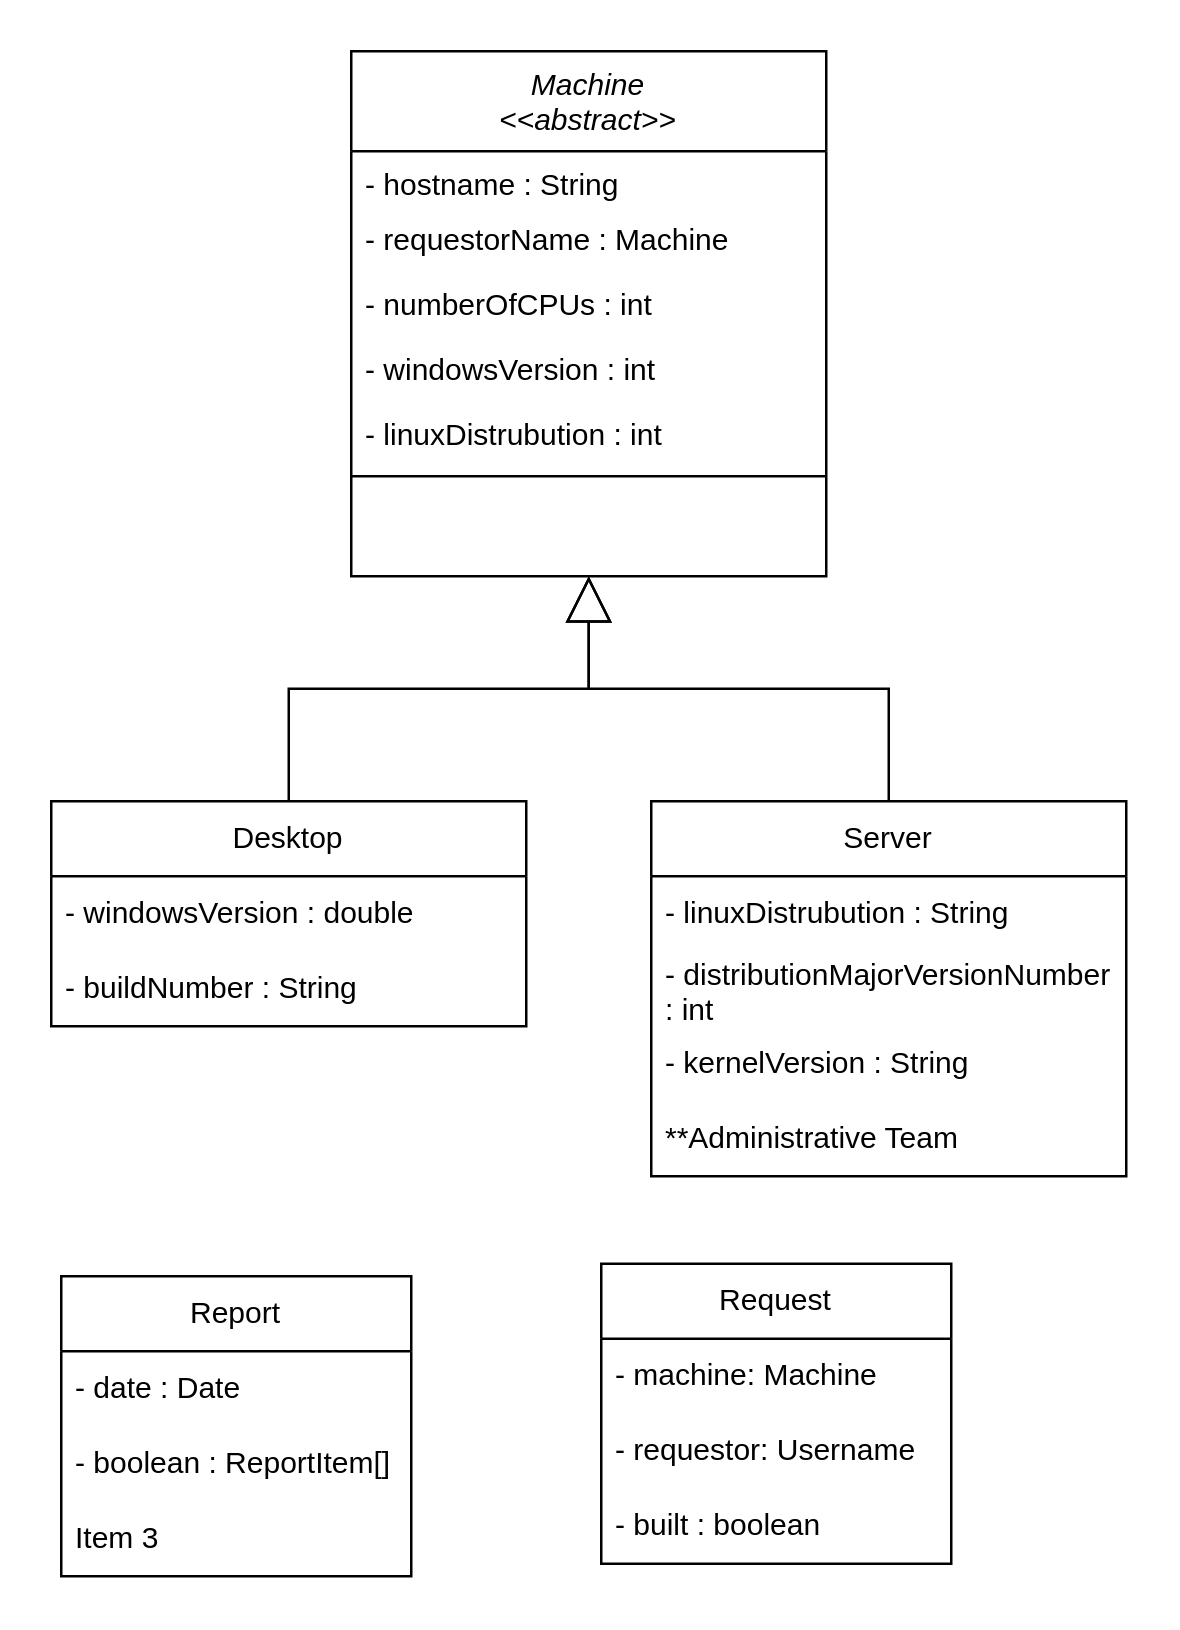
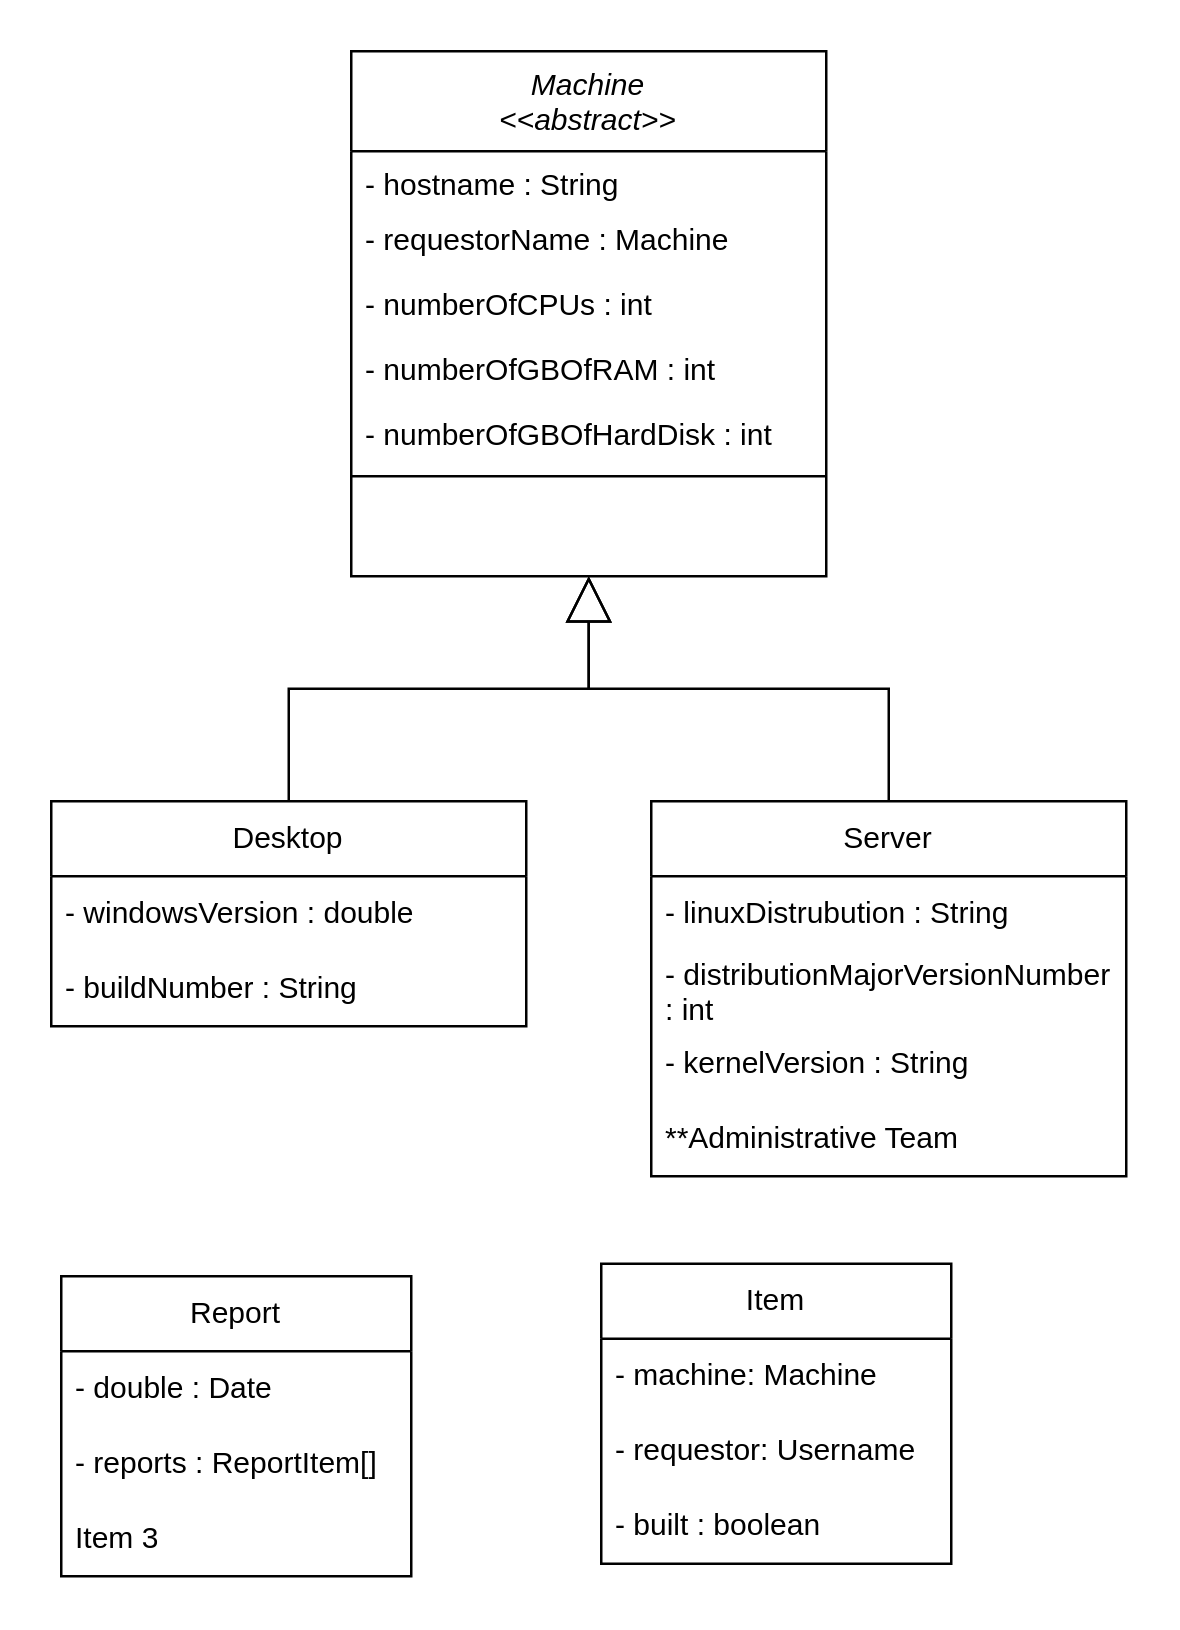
  <mxCell id="0" />
  <mxCell id="1" parent="0" />
  <mxCell id="2" value="Machine&#10;&lt;&lt;abstract&gt;&gt;" style="swimlane;fontStyle=2;align=center;verticalAlign=top;childLayout=stackLayout;horizontal=1;startSize=40;horizontalStack=0;resizeParent=1;resizeLast=0;collapsible=1;marginBottom=0;rounded=0;shadow=0;strokeWidth=1;" parent="1" vertex="1"><mxGeometry x="140" y="20" width="190" height="210" as="geometry"><mxRectangle x="230" y="140" width="160" height="26" as="alternateBounds" /></mxGeometry></mxCell>
  <mxCell id="3" value="- hostname : String" style="text;align=left;verticalAlign=top;spacingLeft=4;spacingRight=4;overflow=hidden;rotatable=0;points=[[0,0.5],[1,0.5]];portConstraint=eastwest;" parent="2" vertex="1"><mxGeometry y="40" width="190" height="22" as="geometry" /></mxCell>
  <mxCell id="4" value="- requestorName : Machine" style="text;align=left;verticalAlign=top;spacingLeft=4;spacingRight=4;overflow=hidden;rotatable=0;points=[[0,0.5],[1,0.5]];portConstraint=eastwest;rounded=0;shadow=0;html=0;" parent="2" vertex="1"><mxGeometry y="62" width="190" height="26" as="geometry" /></mxCell>
  <mxCell id="5" value="- numberOfCPUs : int" style="text;align=left;verticalAlign=top;spacingLeft=4;spacingRight=4;overflow=hidden;rotatable=0;points=[[0,0.5],[1,0.5]];portConstraint=eastwest;rounded=0;shadow=0;html=0;" parent="2" vertex="1"><mxGeometry y="88" width="190" height="26" as="geometry" /></mxCell>
- <mxCell id="6" value="- windowsVersion : int" style="text;align=left;verticalAlign=top;spacingLeft=4;spacingRight=4;overflow=hidden;rotatable=0;points=[[0,0.5],[1,0.5]];portConstraint=eastwest;rounded=0;shadow=0;html=0;" vertex="1" parent="2"><mxGeometry y="114" width="190" height="26" as="geometry" /></mxCell>
- <mxCell id="7" value="- linuxDistrubution : int" style="text;align=left;verticalAlign=top;spacingLeft=4;spacingRight=4;overflow=hidden;rotatable=0;points=[[0,0.5],[1,0.5]];portConstraint=eastwest;rounded=0;shadow=0;html=0;" vertex="1" parent="2"><mxGeometry y="140" width="190" height="26" as="geometry" /></mxCell>
+ <mxCell id="6" value="- numberOfGBOfRAM : int" style="text;align=left;verticalAlign=top;spacingLeft=4;spacingRight=4;overflow=hidden;rotatable=0;points=[[0,0.5],[1,0.5]];portConstraint=eastwest;rounded=0;shadow=0;html=0;" vertex="1" parent="2"><mxGeometry y="114" width="190" height="26" as="geometry" /></mxCell>
+ <mxCell id="7" value="- numberOfGBOfHardDisk : int" style="text;align=left;verticalAlign=top;spacingLeft=4;spacingRight=4;overflow=hidden;rotatable=0;points=[[0,0.5],[1,0.5]];portConstraint=eastwest;rounded=0;shadow=0;html=0;" vertex="1" parent="2"><mxGeometry y="140" width="190" height="26" as="geometry" /></mxCell>
  <mxCell id="8" value="" style="line;html=1;strokeWidth=1;align=left;verticalAlign=middle;spacingTop=-1;spacingLeft=3;spacingRight=3;rotatable=0;labelPosition=right;points=[];portConstraint=eastwest;" parent="2" vertex="1"><mxGeometry y="166" width="190" height="8" as="geometry" /></mxCell>
  <mxCell id="9" value="Desktop" style="swimlane;fontStyle=0;childLayout=stackLayout;horizontal=1;startSize=30;horizontalStack=0;resizeParent=1;resizeParentMax=0;resizeLast=0;collapsible=1;marginBottom=0;whiteSpace=wrap;html=1;" vertex="1" parent="1"><mxGeometry x="20" y="320" width="190" height="90" as="geometry" /></mxCell>
  <mxCell id="10" value="- windowsVersion : double" style="text;strokeColor=none;fillColor=none;align=left;verticalAlign=middle;spacingLeft=4;spacingRight=4;overflow=hidden;points=[[0,0.5],[1,0.5]];portConstraint=eastwest;rotatable=0;whiteSpace=wrap;html=1;" vertex="1" parent="9"><mxGeometry y="30" width="190" height="30" as="geometry" /></mxCell>
  <mxCell id="11" value="- buildNumber : String" style="text;strokeColor=none;fillColor=none;align=left;verticalAlign=middle;spacingLeft=4;spacingRight=4;overflow=hidden;points=[[0,0.5],[1,0.5]];portConstraint=eastwest;rotatable=0;whiteSpace=wrap;html=1;" vertex="1" parent="9"><mxGeometry y="60" width="190" height="30" as="geometry" /></mxCell>
  <mxCell id="12" value="Server" style="swimlane;fontStyle=0;childLayout=stackLayout;horizontal=1;startSize=30;horizontalStack=0;resizeParent=1;resizeParentMax=0;resizeLast=0;collapsible=1;marginBottom=0;whiteSpace=wrap;html=1;" vertex="1" parent="1"><mxGeometry x="260" y="320" width="190" height="150" as="geometry" /></mxCell>
  <mxCell id="13" value="- linuxDistrubution : String" style="text;strokeColor=none;fillColor=none;align=left;verticalAlign=middle;spacingLeft=4;spacingRight=4;overflow=hidden;points=[[0,0.5],[1,0.5]];portConstraint=eastwest;rotatable=0;whiteSpace=wrap;html=1;" vertex="1" parent="12"><mxGeometry y="30" width="190" height="30" as="geometry" /></mxCell>
  <mxCell id="14" value="- distributionMajorVersionNumber : int" style="text;strokeColor=none;fillColor=none;align=left;verticalAlign=middle;spacingLeft=4;spacingRight=4;overflow=hidden;points=[[0,0.5],[1,0.5]];portConstraint=eastwest;rotatable=0;whiteSpace=wrap;html=1;" vertex="1" parent="12"><mxGeometry y="60" width="190" height="30" as="geometry" /></mxCell>
  <mxCell id="15" value="- kernelVersion : String" style="text;strokeColor=none;fillColor=none;align=left;verticalAlign=middle;spacingLeft=4;spacingRight=4;overflow=hidden;points=[[0,0.5],[1,0.5]];portConstraint=eastwest;rotatable=0;whiteSpace=wrap;html=1;" vertex="1" parent="12"><mxGeometry y="90" width="190" height="30" as="geometry" /></mxCell>
  <mxCell id="16" value="**Administrative Team" style="text;strokeColor=none;fillColor=none;align=left;verticalAlign=middle;spacingLeft=4;spacingRight=4;overflow=hidden;points=[[0,0.5],[1,0.5]];portConstraint=eastwest;rotatable=0;whiteSpace=wrap;html=1;" vertex="1" parent="12"><mxGeometry y="120" width="190" height="30" as="geometry" /></mxCell>
  <mxCell id="17" value="" style="endArrow=block;endSize=16;endFill=0;html=1;rounded=0;entryX=0.5;entryY=1;entryDx=0;entryDy=0;exitX=0.5;exitY=0;exitDx=0;exitDy=0;edgeStyle=orthogonalEdgeStyle;" edge="1" parent="1" source="9" target="2"><mxGeometry width="160" relative="1" as="geometry"><mxPoint x="210" y="290" as="sourcePoint" /><mxPoint x="370" y="290" as="targetPoint" /><Array as="points"><mxPoint x="115" y="275" /><mxPoint x="235" y="275" /></Array></mxGeometry></mxCell>
  <mxCell id="18" value="" style="endArrow=block;endSize=16;endFill=0;html=1;rounded=0;exitX=0.5;exitY=0;exitDx=0;exitDy=0;edgeStyle=orthogonalEdgeStyle;entryX=0.5;entryY=1;entryDx=0;entryDy=0;" edge="1" parent="1" source="12" target="2"><mxGeometry x="0.304" width="160" relative="1" as="geometry"><mxPoint x="125" y="330" as="sourcePoint" /><mxPoint x="350" y="240" as="targetPoint" /><mxPoint as="offset" /></mxGeometry></mxCell>
  <mxCell id="19" value="Report" style="swimlane;fontStyle=0;childLayout=stackLayout;horizontal=1;startSize=30;horizontalStack=0;resizeParent=1;resizeParentMax=0;resizeLast=0;collapsible=1;marginBottom=0;whiteSpace=wrap;html=1;" vertex="1" parent="1"><mxGeometry x="24" y="510" width="140" height="120" as="geometry" /></mxCell>
- <mxCell id="20" value="- date : Date" style="text;strokeColor=none;fillColor=none;align=left;verticalAlign=middle;spacingLeft=4;spacingRight=4;overflow=hidden;points=[[0,0.5],[1,0.5]];portConstraint=eastwest;rotatable=0;whiteSpace=wrap;html=1;" vertex="1" parent="19"><mxGeometry y="30" width="140" height="30" as="geometry" /></mxCell>
- <mxCell id="21" value="- boolean : ReportItem[]" style="text;strokeColor=none;fillColor=none;align=left;verticalAlign=middle;spacingLeft=4;spacingRight=4;overflow=hidden;points=[[0,0.5],[1,0.5]];portConstraint=eastwest;rotatable=0;whiteSpace=wrap;html=1;" vertex="1" parent="19"><mxGeometry y="60" width="140" height="30" as="geometry" /></mxCell>
+ <mxCell id="20" value="- double : Date" style="text;strokeColor=none;fillColor=none;align=left;verticalAlign=middle;spacingLeft=4;spacingRight=4;overflow=hidden;points=[[0,0.5],[1,0.5]];portConstraint=eastwest;rotatable=0;whiteSpace=wrap;html=1;" vertex="1" parent="19"><mxGeometry y="30" width="140" height="30" as="geometry" /></mxCell>
+ <mxCell id="21" value="- reports : ReportItem[]" style="text;strokeColor=none;fillColor=none;align=left;verticalAlign=middle;spacingLeft=4;spacingRight=4;overflow=hidden;points=[[0,0.5],[1,0.5]];portConstraint=eastwest;rotatable=0;whiteSpace=wrap;html=1;" vertex="1" parent="19"><mxGeometry y="60" width="140" height="30" as="geometry" /></mxCell>
  <mxCell id="22" value="Item 3" style="text;strokeColor=none;fillColor=none;align=left;verticalAlign=middle;spacingLeft=4;spacingRight=4;overflow=hidden;points=[[0,0.5],[1,0.5]];portConstraint=eastwest;rotatable=0;whiteSpace=wrap;html=1;" vertex="1" parent="19"><mxGeometry y="90" width="140" height="30" as="geometry" /></mxCell>
- <mxCell id="23" value="Request" style="swimlane;fontStyle=0;childLayout=stackLayout;horizontal=1;startSize=30;horizontalStack=0;resizeParent=1;resizeParentMax=0;resizeLast=0;collapsible=1;marginBottom=0;whiteSpace=wrap;html=1;" vertex="1" parent="1"><mxGeometry x="240" y="505" width="140" height="120" as="geometry" /></mxCell>
+ <mxCell id="23" value="Item" style="swimlane;fontStyle=0;childLayout=stackLayout;horizontal=1;startSize=30;horizontalStack=0;resizeParent=1;resizeParentMax=0;resizeLast=0;collapsible=1;marginBottom=0;whiteSpace=wrap;html=1;" vertex="1" parent="1"><mxGeometry x="240" y="505" width="140" height="120" as="geometry" /></mxCell>
  <mxCell id="24" value="- machine: Machine" style="text;strokeColor=none;fillColor=none;align=left;verticalAlign=middle;spacingLeft=4;spacingRight=4;overflow=hidden;points=[[0,0.5],[1,0.5]];portConstraint=eastwest;rotatable=0;whiteSpace=wrap;html=1;" vertex="1" parent="23"><mxGeometry y="30" width="140" height="30" as="geometry" /></mxCell>
  <mxCell id="25" value="- requestor: Username" style="text;strokeColor=none;fillColor=none;align=left;verticalAlign=middle;spacingLeft=4;spacingRight=4;overflow=hidden;points=[[0,0.5],[1,0.5]];portConstraint=eastwest;rotatable=0;whiteSpace=wrap;html=1;" vertex="1" parent="23"><mxGeometry y="60" width="140" height="30" as="geometry" /></mxCell>
  <mxCell id="26" value="- built : boolean" style="text;strokeColor=none;fillColor=none;align=left;verticalAlign=middle;spacingLeft=4;spacingRight=4;overflow=hidden;points=[[0,0.5],[1,0.5]];portConstraint=eastwest;rotatable=0;whiteSpace=wrap;html=1;" vertex="1" parent="23"><mxGeometry y="90" width="140" height="30" as="geometry" /></mxCell>
